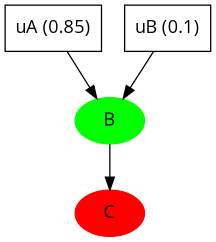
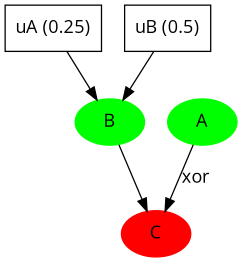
  digraph {
    fontname="Open Sans"
    node [fontname="Open Sans" style=filled]
    edge [fontname="Open Sans"]
-   n1 [label="uA (0.85)" shape=box style=""]
+   n1 [label="uA (0.25)" shape=box style=""]
    B [color=green]
+   A [color=green]
    C [color=red]
-   n5 [label="uB (0.1)" shape=box style=""]
+   n5 [label="uB (0.5)" shape=box style=""]
    n1 -> B
    B -> C
+   A -> C [label=xor]
    n5 -> B
  }
